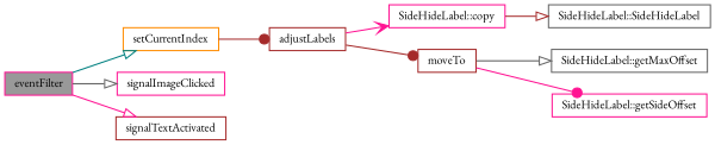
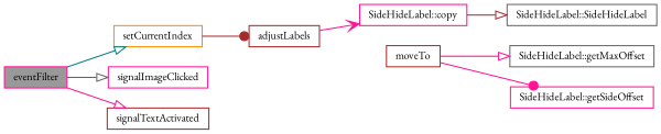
  digraph {
    fontname="EB Garamond"
    rankdir=LR
    node [color=deeppink fillcolor=white fontname="EB Garamond" fontsize=10 shape=box style=filled]
    edge [arrowhead=onormal color=deeppink fontname="EB Garamond" fontsize=10 labelfontname=Helvetica labelfontsize=10 style=solid]
    n1 [fillcolor=grey60 fontcolor=black height=0.2 label=eventFilter width=0.4]
    n2 [color=darkorange height=0.2 label=setCurrentIndex width=0.4]
    n3 [height=0.2 label=signalImageClicked width=0.4]
    n4 [color=brown height=0.2 label=signalTextActivated width=0.4]
    n5 [color=brown height=0.2 label=adjustLabels width=0.4]
    n6 [height=0.2 label="SideHideLabel::copy" width=0.4]
    n7 [color=brown height=0.2 label=moveTo width=0.4]
    n8 [color=gray40 height=0.2 label="SideHideLabel::SideHideLabel" width=0.4]
    n9 [color=gray40 height=0.2 label="SideHideLabel::getMaxOffset" width=0.4]
    n10 [height=0.2 label="SideHideLabel::getSideOffset" width=0.4]
    n1 -> n2 [color=teal]
    n1 -> n3 [color=gray40]
    n1 -> n4
    n2 -> n5 [arrowhead=dot color=brown]
    n5 -> n6 [arrowhead=vee]
-   n5 -> n7 [arrowhead=dot color=brown]
    n6 -> n8 [color=brown]
-   n7 -> n9 [color=gray40]
+   n7 -> n9
    n7 -> n10 [arrowhead=dot]
  }
